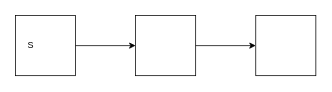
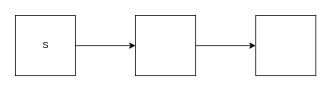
  <mxCell id="0" />
  <mxCell id="1" parent="0" />
  <mxCell id="2" value="" style="whiteSpace=wrap;html=1;aspect=fixed;" vertex="1" parent="1"><mxGeometry x="20" y="20" width="80" height="80" as="geometry" /></mxCell>
  <mxCell id="3" value="" style="whiteSpace=wrap;html=1;aspect=fixed;" vertex="1" parent="1"><mxGeometry x="180" y="20" width="80" height="80" as="geometry" /></mxCell>
  <mxCell id="4" value="" style="whiteSpace=wrap;html=1;aspect=fixed;" vertex="1" parent="1"><mxGeometry x="340" y="20" width="80" height="80" as="geometry" /></mxCell>
  <mxCell id="5" value="" style="endArrow=classic;html=1;rounded=0;" edge="1" parent="1" source="2" target="3"><mxGeometry width="50" height="50" relative="1" as="geometry"><mxPoint x="290" y="270" as="sourcePoint" /><mxPoint x="340" y="220" as="targetPoint" /></mxGeometry></mxCell>
  <mxCell id="6" value="" style="endArrow=classic;html=1;rounded=0;" edge="1" parent="1" source="3" target="4"><mxGeometry width="50" height="50" relative="1" as="geometry"><mxPoint x="110" y="70" as="sourcePoint" /><mxPoint x="190" y="70" as="targetPoint" /><Array as="points"><mxPoint x="340" y="60" /></Array></mxGeometry></mxCell>
- <mxCell id="7" value="S" style="text;html=1;resizable=0;autosize=1;align=center;verticalAlign=middle;points=[];fillColor=none;strokeColor=none;rounded=0;" vertex="1" parent="1"><mxGeometry x="25" y="45" width="30" height="30" as="geometry" /></mxCell>
+ <mxCell id="7" value="S" style="text;html=1;resizable=0;autosize=1;align=center;verticalAlign=middle;points=[];fillColor=none;strokeColor=none;rounded=0;" vertex="1" parent="1"><mxGeometry x="45" y="45" width="30" height="30" as="geometry" /></mxCell>
